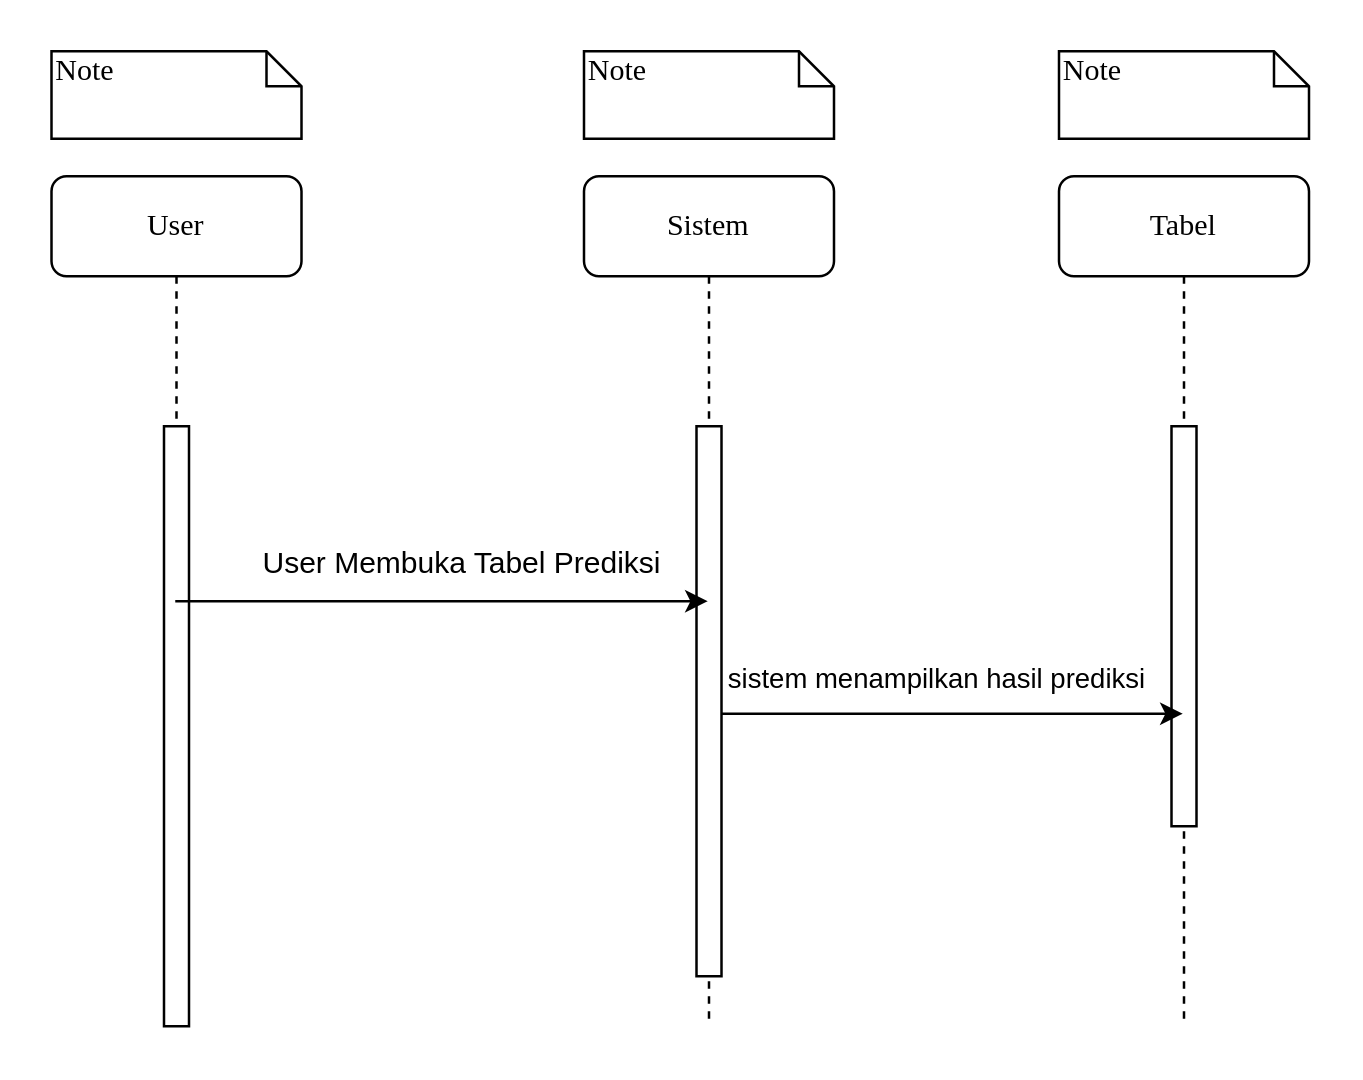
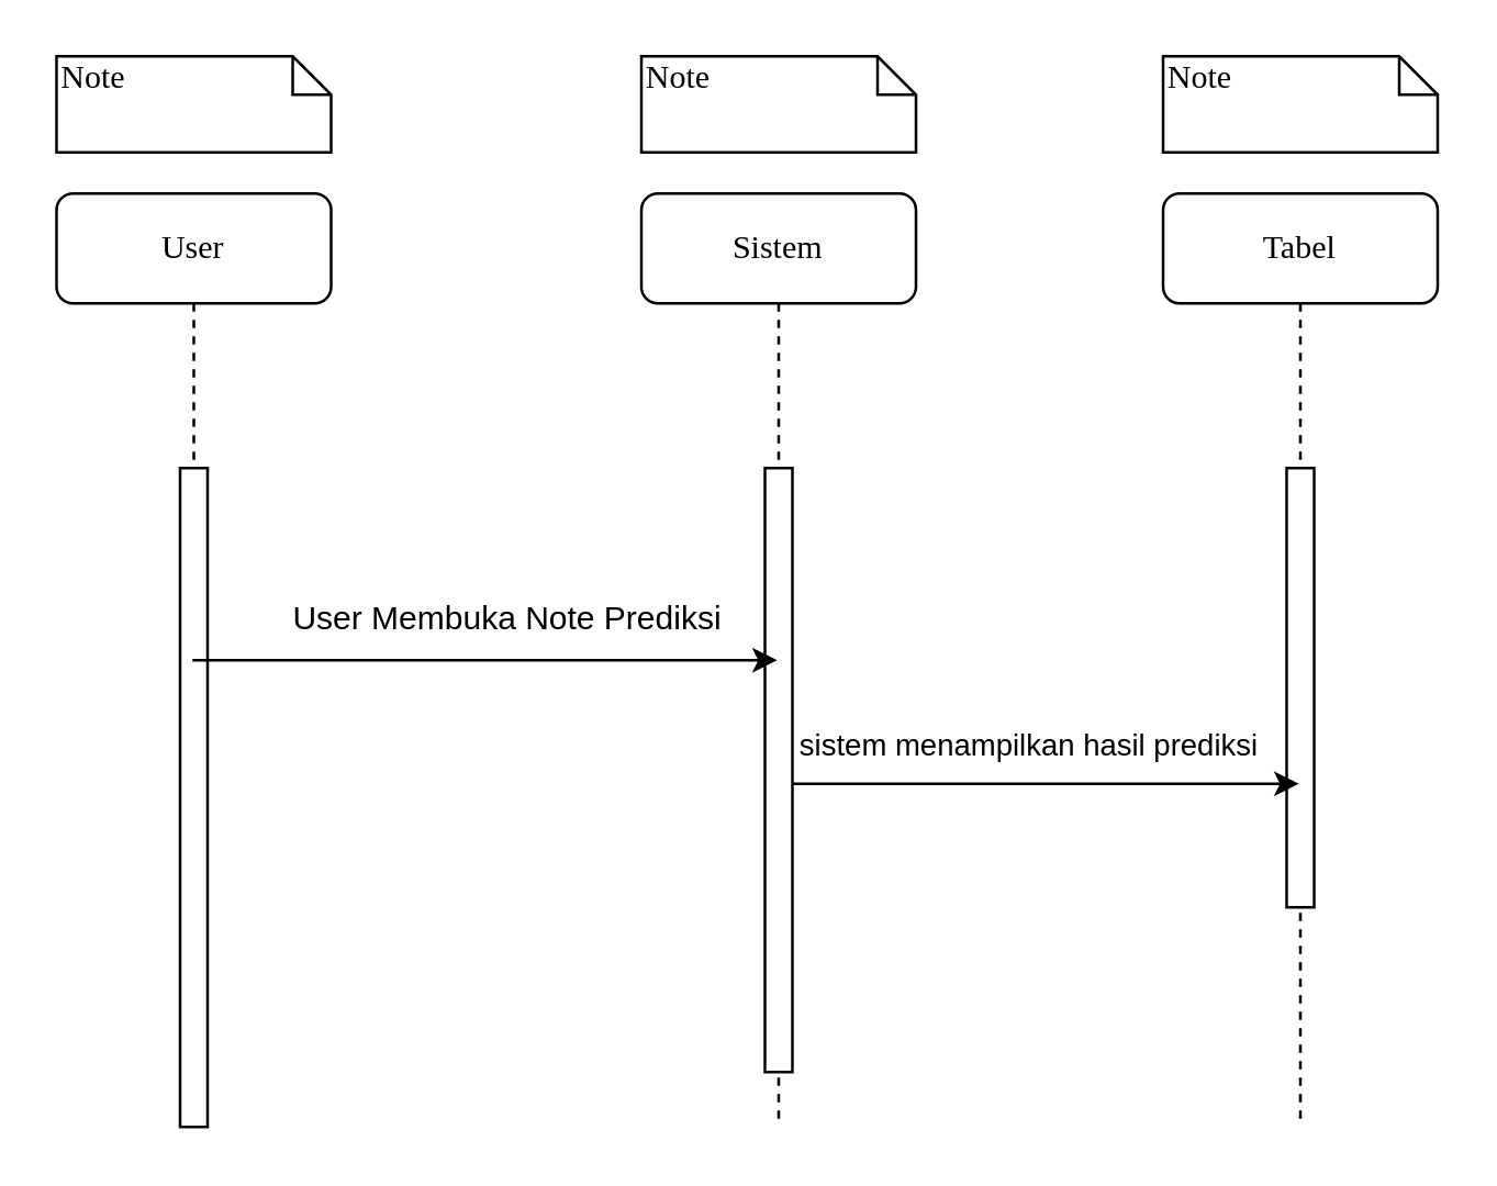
  <mxCell id="0" />
  <mxCell id="1" parent="0" />
  <mxCell id="2" value="&lt;div&gt;Sistem&lt;/div&gt;" style="shape=umlLifeline;perimeter=lifelinePerimeter;whiteSpace=wrap;html=1;container=1;collapsible=0;recursiveResize=0;outlineConnect=0;rounded=1;shadow=0;comic=0;labelBackgroundColor=none;strokeWidth=1;fontFamily=Verdana;fontSize=12;align=center;" vertex="1" parent="1"><mxGeometry x="233" y="70" width="100" height="340" as="geometry" /></mxCell>
  <mxCell id="3" value="" style="html=1;points=[];perimeter=orthogonalPerimeter;rounded=0;shadow=0;comic=0;labelBackgroundColor=none;strokeWidth=1;fontFamily=Verdana;fontSize=12;align=center;" vertex="1" parent="2"><mxGeometry x="45" y="100" width="10" height="220" as="geometry" /></mxCell>
  <mxCell id="4" value="User" style="shape=umlLifeline;perimeter=lifelinePerimeter;whiteSpace=wrap;html=1;container=1;collapsible=0;recursiveResize=0;outlineConnect=0;rounded=1;shadow=0;comic=0;labelBackgroundColor=none;strokeWidth=1;fontFamily=Verdana;fontSize=12;align=center;" vertex="1" parent="1"><mxGeometry x="20" y="70" width="100" height="340" as="geometry" /></mxCell>
  <mxCell id="5" value="" style="html=1;points=[];perimeter=orthogonalPerimeter;rounded=0;shadow=0;comic=0;labelBackgroundColor=none;strokeWidth=1;fontFamily=Verdana;fontSize=12;align=center;" vertex="1" parent="4"><mxGeometry x="45" y="100" width="10" height="240" as="geometry" /></mxCell>
  <mxCell id="6" value="Note" style="shape=note;whiteSpace=wrap;html=1;size=14;verticalAlign=top;align=left;spacingTop=-6;rounded=0;shadow=0;comic=0;labelBackgroundColor=none;strokeWidth=1;fontFamily=Verdana;fontSize=12" vertex="1" parent="1"><mxGeometry x="20" y="20" width="100" height="35" as="geometry" /></mxCell>
  <mxCell id="7" value="Note" style="shape=note;whiteSpace=wrap;html=1;size=14;verticalAlign=top;align=left;spacingTop=-6;rounded=0;shadow=0;comic=0;labelBackgroundColor=none;strokeWidth=1;fontFamily=Verdana;fontSize=12" vertex="1" parent="1"><mxGeometry x="233" y="20" width="100" height="35" as="geometry" /></mxCell>
  <mxCell id="8" value="Tabel" style="shape=umlLifeline;perimeter=lifelinePerimeter;whiteSpace=wrap;html=1;container=1;collapsible=0;recursiveResize=0;outlineConnect=0;rounded=1;shadow=0;comic=0;labelBackgroundColor=none;strokeWidth=1;fontFamily=Verdana;fontSize=12;align=center;" vertex="1" parent="1"><mxGeometry x="423" y="70" width="100" height="340" as="geometry" /></mxCell>
  <mxCell id="9" value="" style="html=1;points=[];perimeter=orthogonalPerimeter;rounded=0;shadow=0;comic=0;labelBackgroundColor=none;strokeWidth=1;fontFamily=Verdana;fontSize=12;align=center;" vertex="1" parent="8"><mxGeometry x="45" y="100" width="10" height="160" as="geometry" /></mxCell>
  <mxCell id="10" value="Note" style="shape=note;whiteSpace=wrap;html=1;size=14;verticalAlign=top;align=left;spacingTop=-6;rounded=0;shadow=0;comic=0;labelBackgroundColor=none;strokeWidth=1;fontFamily=Verdana;fontSize=12" vertex="1" parent="1"><mxGeometry x="423" y="20" width="100" height="35" as="geometry" /></mxCell>
  <mxCell id="11" style="edgeStyle=orthogonalEdgeStyle;rounded=0;orthogonalLoop=1;jettySize=auto;html=1;" edge="1" parent="1" source="3" target="8"><mxGeometry relative="1" as="geometry"><Array as="points"><mxPoint x="413" y="285" /><mxPoint x="413" y="285" /></Array></mxGeometry></mxCell>
  <mxCell id="12" value="sistem menampilkan hasil prediksi" style="edgeLabel;html=1;align=center;verticalAlign=middle;resizable=0;points=[];" connectable="0" vertex="1" parent="11"><mxGeometry x="-0.205" y="1" relative="1" as="geometry"><mxPoint x="12" y="-14" as="offset" /></mxGeometry></mxCell>
  <mxCell id="13" value="" style="endArrow=classic;html=1;rounded=0;" edge="1" parent="1" source="4" target="2"><mxGeometry width="50" height="50" relative="1" as="geometry"><mxPoint x="93" y="210" as="sourcePoint" /><mxPoint x="143" y="160" as="targetPoint" /></mxGeometry></mxCell>
- <mxCell id="14" value="User Membuka Tabel Prediksi" style="text;html=1;strokeColor=none;fillColor=none;align=center;verticalAlign=middle;whiteSpace=wrap;rounded=0;" vertex="1" parent="1"><mxGeometry x="93" y="210" width="183" height="30" as="geometry" /></mxCell>
+ <mxCell id="14" value="User Membuka Note Prediksi" style="text;html=1;strokeColor=none;fillColor=none;align=center;verticalAlign=middle;whiteSpace=wrap;rounded=0;" vertex="1" parent="1"><mxGeometry x="93" y="210" width="183" height="30" as="geometry" /></mxCell>
